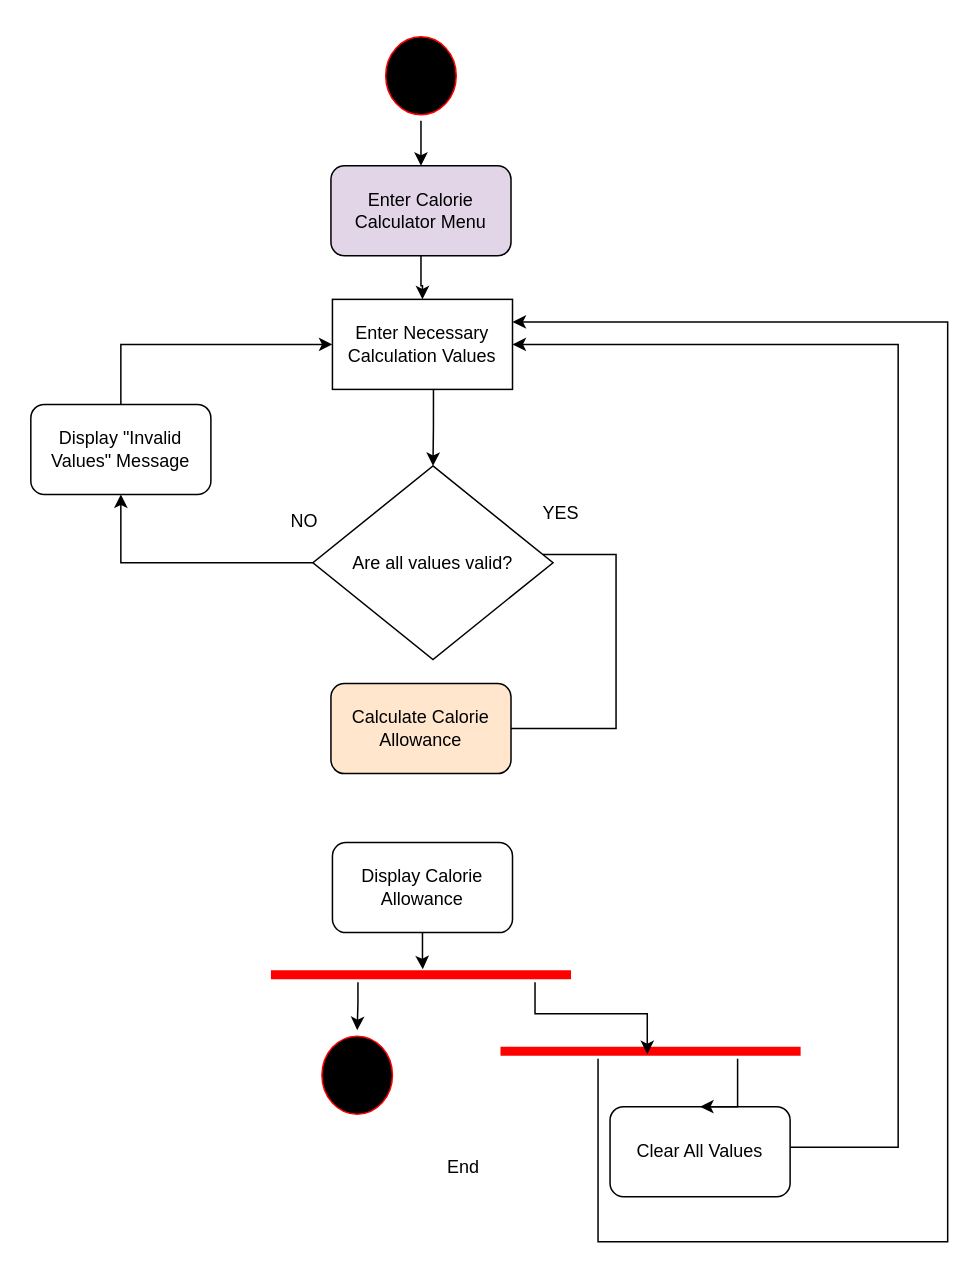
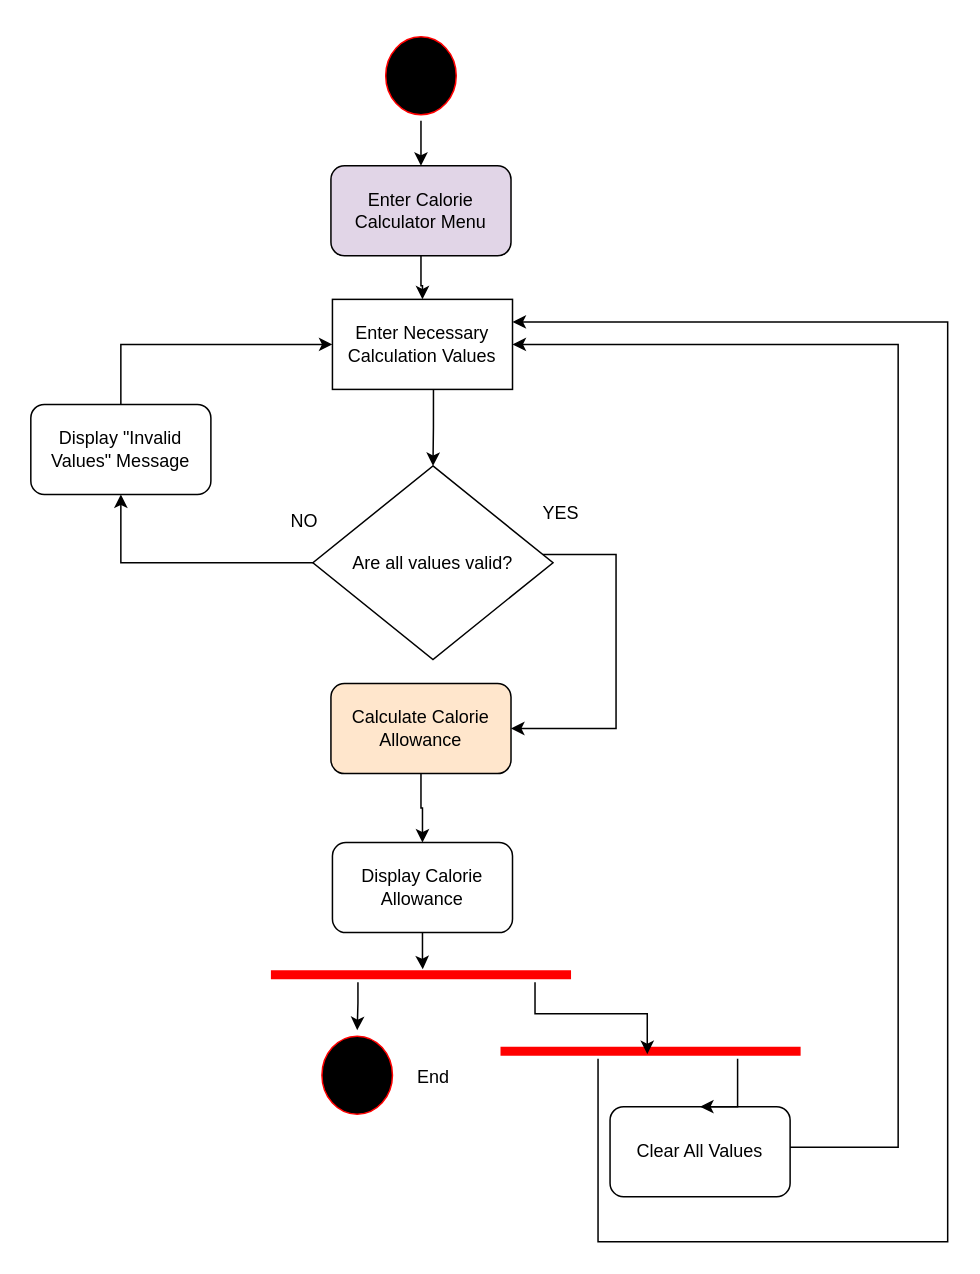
  <mxCell id="0" />
  <mxCell id="1" parent="0" />
  <mxCell id="2" style="edgeStyle=orthogonalEdgeStyle;rounded=0;orthogonalLoop=1;jettySize=auto;html=1;entryX=0.5;entryY=0;entryDx=0;entryDy=0;" edge="1" parent="1" source="3" target="7"><mxGeometry relative="1" as="geometry" /></mxCell>
  <mxCell id="3" value="" style="ellipse;html=1;shape=startState;fillColor=#000000;strokeColor=#ff0000;" vertex="1" parent="1"><mxGeometry x="252.5" y="20" width="55" height="60" as="geometry" /></mxCell>
  <mxCell id="4" value="" style="ellipse;html=1;shape=startState;fillColor=#000000;strokeColor=#ff0000;" vertex="1" parent="1"><mxGeometry x="210" y="686" width="55" height="60" as="geometry" /></mxCell>
- <mxCell id="5" value="End" style="text;html=1;align=center;verticalAlign=middle;resizable=0;points=[];autosize=1;strokeColor=none;fillColor=none;" vertex="1" parent="1"><mxGeometry x="288.5" y="765" width="39" height="26" as="geometry" /></mxCell>
+ <mxCell id="5" value="End" style="text;html=1;align=center;verticalAlign=middle;resizable=0;points=[];autosize=1;strokeColor=none;fillColor=none;" vertex="1" parent="1"><mxGeometry x="268.5" y="705" width="39" height="26" as="geometry" /></mxCell>
  <mxCell id="6" style="edgeStyle=orthogonalEdgeStyle;rounded=0;orthogonalLoop=1;jettySize=auto;html=1;entryX=0.5;entryY=0;entryDx=0;entryDy=0;" edge="1" parent="1" source="7" target="9"><mxGeometry relative="1" as="geometry" /></mxCell>
  <mxCell id="7" value="Enter Calorie Calculator Menu" style="rounded=1;whiteSpace=wrap;html=1;fillColor=#e1d5e7;" vertex="1" parent="1"><mxGeometry x="220" y="110" width="120" height="60" as="geometry" /></mxCell>
  <mxCell id="8" style="edgeStyle=orthogonalEdgeStyle;rounded=0;orthogonalLoop=1;jettySize=auto;html=1;entryX=0.5;entryY=0;entryDx=0;entryDy=0;exitX=0.561;exitY=0.994;exitDx=0;exitDy=0;exitPerimeter=0;" edge="1" parent="1" source="9" target="14"><mxGeometry relative="1" as="geometry"><mxPoint x="281" y="254" as="sourcePoint" /></mxGeometry></mxCell>
  <mxCell id="9" value="Enter Necessary Calculation Values" style="whiteSpace=wrap;html=1;rounded=0;" vertex="1" parent="1"><mxGeometry x="221" y="199" width="120" height="60" as="geometry" /></mxCell>
+ <mxCell id="10" style="edgeStyle=orthogonalEdgeStyle;rounded=0;orthogonalLoop=1;jettySize=auto;html=1;entryX=0.5;entryY=0;entryDx=0;entryDy=0;" edge="1" parent="1" source="11" target="17"><mxGeometry relative="1" as="geometry" /></mxCell>
  <mxCell id="11" value="Calculate Calorie Allowance" style="rounded=1;whiteSpace=wrap;html=1;fillColor=#ffe6cc;" vertex="1" parent="1"><mxGeometry x="220" y="455" width="120" height="60" as="geometry" /></mxCell>
- <mxCell id="12" style="edgeStyle=orthogonalEdgeStyle;rounded=0;orthogonalLoop=1;jettySize=auto;html=1;entryX=1;entryY=0.5;entryDx=0;entryDy=0;endArrow=none;" edge="1" parent="1" source="14" target="11"><mxGeometry relative="1" as="geometry"><Array as="points"><mxPoint x="410" y="369" /><mxPoint x="410" y="485" /></Array></mxGeometry></mxCell>
+ <mxCell id="12" style="edgeStyle=orthogonalEdgeStyle;rounded=0;orthogonalLoop=1;jettySize=auto;html=1;entryX=1;entryY=0.5;entryDx=0;entryDy=0;" edge="1" parent="1" source="14" target="11"><mxGeometry relative="1" as="geometry"><Array as="points"><mxPoint x="410" y="369" /><mxPoint x="410" y="485" /></Array></mxGeometry></mxCell>
  <mxCell id="13" style="edgeStyle=orthogonalEdgeStyle;rounded=0;orthogonalLoop=1;jettySize=auto;html=1;entryX=0.5;entryY=1;entryDx=0;entryDy=0;" edge="1" parent="1" source="14" target="27"><mxGeometry relative="1" as="geometry" /></mxCell>
  <mxCell id="14" value="Are all values valid?" style="rhombus;whiteSpace=wrap;html=1;" vertex="1" parent="1"><mxGeometry x="208" y="310" width="160" height="129" as="geometry" /></mxCell>
  <mxCell id="15" value="NO" style="text;html=1;align=center;verticalAlign=middle;resizable=0;points=[];autosize=1;strokeColor=none;fillColor=none;" vertex="1" parent="1"><mxGeometry x="184" y="334" width="36" height="26" as="geometry" /></mxCell>
  <mxCell id="16" value="YES" style="text;html=1;align=center;verticalAlign=middle;resizable=0;points=[];autosize=1;strokeColor=none;fillColor=none;" vertex="1" parent="1"><mxGeometry x="352" y="329" width="42" height="26" as="geometry" /></mxCell>
  <mxCell id="17" value="Display Calorie Allowance" style="rounded=1;whiteSpace=wrap;html=1;" vertex="1" parent="1"><mxGeometry x="221" y="561" width="120" height="60" as="geometry" /></mxCell>
  <mxCell id="18" style="edgeStyle=orthogonalEdgeStyle;rounded=0;orthogonalLoop=1;jettySize=auto;html=1;entryX=0.5;entryY=0;entryDx=0;entryDy=0;" edge="1" parent="1" source="19" target="4"><mxGeometry relative="1" as="geometry"><Array as="points"><mxPoint x="238" y="668" /><mxPoint x="238" y="668" /></Array></mxGeometry></mxCell>
  <mxCell id="19" value="" style="shape=line;html=1;strokeWidth=6;strokeColor=#ff0000;" vertex="1" parent="1"><mxGeometry x="180" y="644" width="200" height="10" as="geometry" /></mxCell>
  <mxCell id="20" style="edgeStyle=orthogonalEdgeStyle;rounded=0;orthogonalLoop=1;jettySize=auto;html=1;entryX=1;entryY=0.5;entryDx=0;entryDy=0;" edge="1" parent="1" source="21" target="9"><mxGeometry relative="1" as="geometry"><Array as="points"><mxPoint x="598" y="764" /><mxPoint x="598" y="229" /></Array></mxGeometry></mxCell>
  <mxCell id="21" value="Clear All Values" style="rounded=1;whiteSpace=wrap;html=1;" vertex="1" parent="1"><mxGeometry x="406" y="737" width="120" height="60" as="geometry" /></mxCell>
  <mxCell id="22" style="edgeStyle=orthogonalEdgeStyle;rounded=0;orthogonalLoop=1;jettySize=auto;html=1;entryX=0.5;entryY=0;entryDx=0;entryDy=0;" edge="1" parent="1" source="24" target="21"><mxGeometry relative="1" as="geometry"><Array as="points"><mxPoint x="491" y="722" /><mxPoint x="491" y="722" /></Array></mxGeometry></mxCell>
  <mxCell id="23" style="edgeStyle=orthogonalEdgeStyle;rounded=0;orthogonalLoop=1;jettySize=auto;html=1;entryX=1;entryY=0.25;entryDx=0;entryDy=0;" edge="1" parent="1" source="24" target="9"><mxGeometry relative="1" as="geometry"><Array as="points"><mxPoint x="398" y="827" /><mxPoint x="631" y="827" /><mxPoint x="631" y="214" /></Array></mxGeometry></mxCell>
  <mxCell id="24" value="" style="shape=line;html=1;strokeWidth=6;strokeColor=#ff0000;" vertex="1" parent="1"><mxGeometry x="333" y="695" width="200" height="10" as="geometry" /></mxCell>
  <mxCell id="25" style="edgeStyle=orthogonalEdgeStyle;rounded=0;orthogonalLoop=1;jettySize=auto;html=1;entryX=0.489;entryY=0.7;entryDx=0;entryDy=0;entryPerimeter=0;" edge="1" parent="1" source="19" target="24"><mxGeometry relative="1" as="geometry"><Array as="points"><mxPoint x="356" y="675" /><mxPoint x="431" y="675" /></Array></mxGeometry></mxCell>
  <mxCell id="26" style="edgeStyle=orthogonalEdgeStyle;rounded=0;orthogonalLoop=1;jettySize=auto;html=1;entryX=0;entryY=0.5;entryDx=0;entryDy=0;" edge="1" parent="1" source="27" target="9"><mxGeometry relative="1" as="geometry"><Array as="points"><mxPoint x="80" y="229" /></Array></mxGeometry></mxCell>
  <mxCell id="27" value="Display &quot;Invalid Values&quot; Message" style="rounded=1;whiteSpace=wrap;html=1;" vertex="1" parent="1"><mxGeometry x="20" y="269" width="120" height="60" as="geometry" /></mxCell>
  <mxCell id="28" style="edgeStyle=orthogonalEdgeStyle;rounded=0;orthogonalLoop=1;jettySize=auto;html=1;entryX=0.506;entryY=0.146;entryDx=0;entryDy=0;entryPerimeter=0;" edge="1" parent="1" source="17" target="19"><mxGeometry relative="1" as="geometry" /></mxCell>
